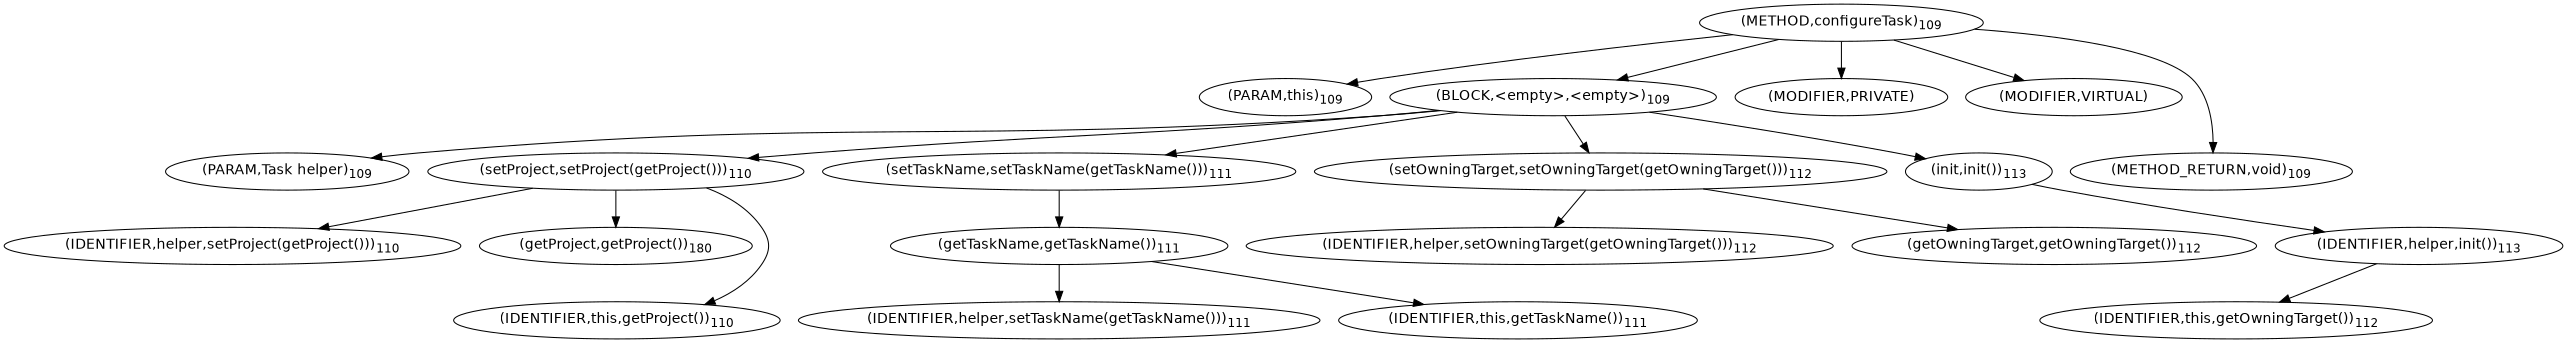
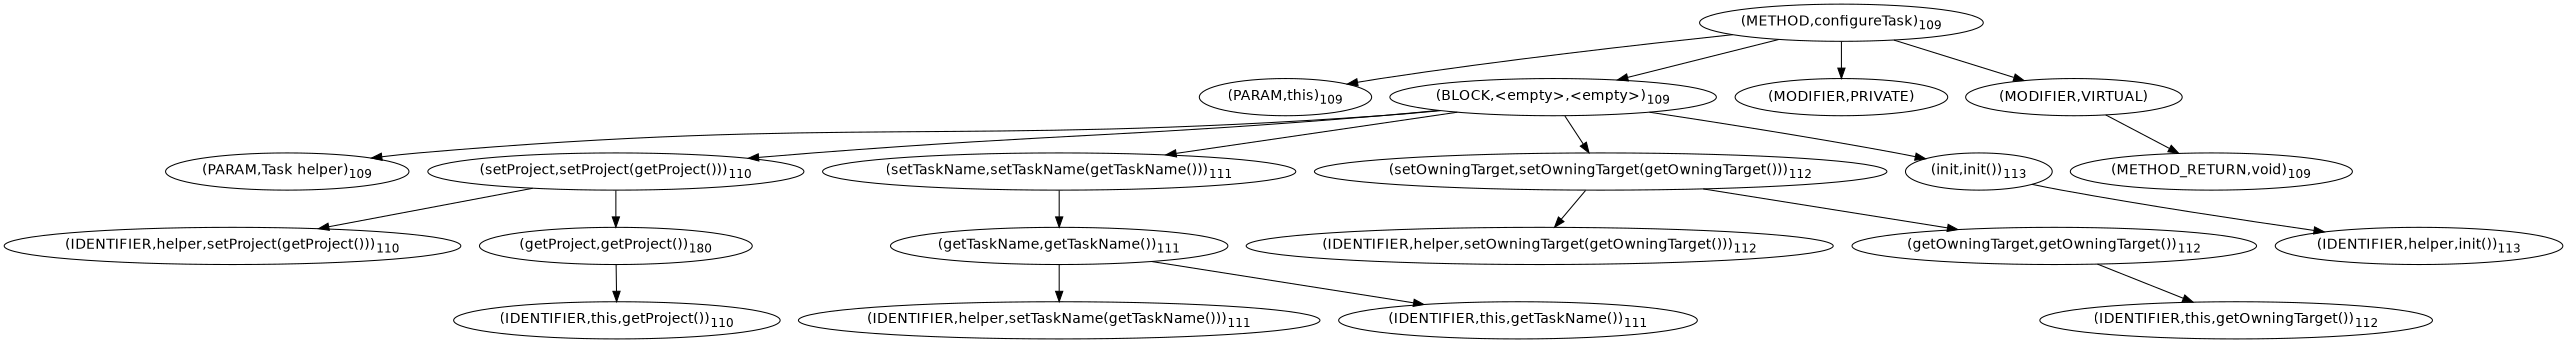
  digraph {
    fontname="DejaVu Sans"
    node [fontname="DejaVu Sans"]
    edge [fontname="DejaVu Sans"]
    n1 [label=<(METHOD,configureTask)<SUB>109</SUB>>]
    n2 [label=<(PARAM,this)<SUB>109</SUB>>]
    n3 [label=<(BLOCK,&lt;empty&gt;,&lt;empty&gt;)<SUB>109</SUB>>]
    n4 [label=<(MODIFIER,PRIVATE)>]
    n5 [label=<(MODIFIER,VIRTUAL)>]
    n6 [label=<(METHOD_RETURN,void)<SUB>109</SUB>>]
    n7 [label=<(PARAM,Task helper)<SUB>109</SUB>>]
    n8 [label=<(setProject,setProject(getProject()))<SUB>110</SUB>>]
    n9 [label=<(setTaskName,setTaskName(getTaskName()))<SUB>111</SUB>>]
    n10 [label=<(setOwningTarget,setOwningTarget(getOwningTarget()))<SUB>112</SUB>>]
    n11 [label=<(init,init())<SUB>113</SUB>>]
    n12 [label=<(IDENTIFIER,helper,setProject(getProject()))<SUB>110</SUB>>]
    n13 [label=<(getProject,getProject())<SUB>180</SUB>>]
    n14 [label=<(getTaskName,getTaskName())<SUB>111</SUB>>]
    n15 [label=<(IDENTIFIER,helper,setOwningTarget(getOwningTarget()))<SUB>112</SUB>>]
    n16 [label=<(getOwningTarget,getOwningTarget())<SUB>112</SUB>>]
    n17 [label=<(IDENTIFIER,helper,init())<SUB>113</SUB>>]
    n18 [label=<(IDENTIFIER,this,getProject())<SUB>110</SUB>>]
    n19 [label=<(IDENTIFIER,helper,setTaskName(getTaskName()))<SUB>111</SUB>>]
    n20 [label=<(IDENTIFIER,this,getTaskName())<SUB>111</SUB>>]
    n21 [label=<(IDENTIFIER,this,getOwningTarget())<SUB>112</SUB>>]
    n1 -> n2
    n1 -> n3
    n1 -> n4
    n1 -> n5
-   n1 -> n6
+   n5 -> n6
    n3 -> n7
    n3 -> n8
    n3 -> n9
    n3 -> n10
    n3 -> n11
    n8 -> n12
    n8 -> n13
    n9 -> n14
    n10 -> n15
    n10 -> n16
    n11 -> n17
-   n8 -> n18
+   n13 -> n18
    n14 -> n19
    n14 -> n20
-   n17 -> n21
+   n16 -> n21
  }
